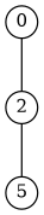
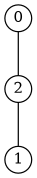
  graph {
    splines=false
    node [fontsize=12 margin=0 shape=circle]
    0 [height=.3 width=.3]
    2 [height=.3 width=.3]
-   1 [height=.3 width=.3 label=5]
+   1 [height=.3 width=.3]
    0 -- 2
    2 -- 1
  }
